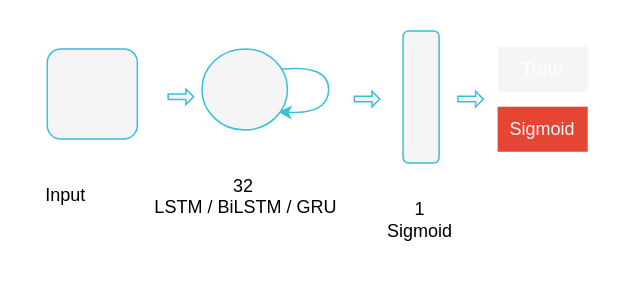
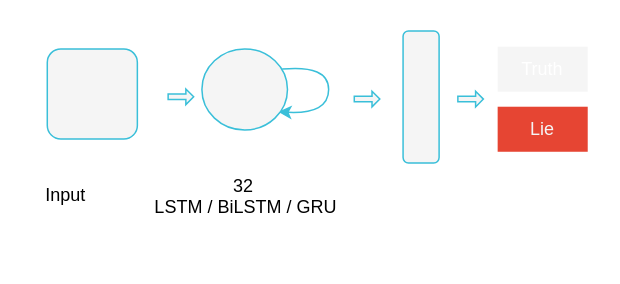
  <mxCell id="0" />
  <mxCell id="1" parent="0" />
  <mxCell id="2" value="" style="rounded=1;whiteSpace=wrap;html=1;fillColor=#F5F5F5;fontColor=#333333;strokeColor=#3ABFD9;" parent="1" vertex="1"><mxGeometry x="31" y="32" width="60" height="60" as="geometry" /></mxCell>
  <mxCell id="3" value="Input" style="text;html=1;align=center;verticalAlign=middle;resizable=0;points=[];autosize=1;strokeColor=none;fillColor=none;" parent="1" vertex="1"><mxGeometry x="20" y="116" width="45" height="27" as="geometry" /></mxCell>
  <mxCell id="4" value="" style="endArrow=classic;html=1;rounded=0;entryX=0.891;entryY=0.776;entryDx=0;entryDy=0;exitX=0.938;exitY=0.249;exitDx=0;exitDy=0;exitPerimeter=0;entryPerimeter=0;curved=1;strokeColor=#3ABFD9;" parent="1" source="5" target="5" edge="1"><mxGeometry width="50" height="50" relative="1" as="geometry"><mxPoint x="185" y="42.66" as="sourcePoint" /><mxPoint x="185.54" y="75.13" as="targetPoint" /><Array as="points"><mxPoint x="218.42" y="42.5" /><mxPoint x="218.42" y="75.5" /></Array></mxGeometry></mxCell>
  <mxCell id="5" value="" style="ellipse;whiteSpace=wrap;html=1;strokeColor=#3ABFD9;fillColor=#f5f5f5;" parent="1" vertex="1"><mxGeometry x="134" y="32" width="57" height="54" as="geometry" /></mxCell>
  <mxCell id="6" value="&lt;div&gt;&lt;span style=&quot;background-color: initial;&quot;&gt;32&amp;nbsp;&lt;/span&gt;&lt;/div&gt;&lt;div&gt;&lt;span style=&quot;background-color: initial;&quot;&gt;LSTM / BiLSTM / GRU&lt;/span&gt;&lt;br&gt;&lt;/div&gt;&lt;div&gt;&lt;br&gt;&lt;/div&gt;" style="text;html=1;align=center;verticalAlign=middle;resizable=0;points=[];autosize=1;strokeColor=none;fillColor=none;" parent="1" vertex="1"><mxGeometry x="92" y="109.5" width="141" height="57" as="geometry" /></mxCell>
  <mxCell id="7" value="" style="shape=flexArrow;endArrow=classic;html=1;rounded=0;strokeColor=#3ABFD9;fillColor=#F5F5F5;shadow=0;endWidth=5.717;endSize=1.398;width=3.7;" parent="1" edge="1"><mxGeometry width="50" height="50" relative="1" as="geometry"><mxPoint x="111" y="63.89" as="sourcePoint" /><mxPoint x="129" y="63.89" as="targetPoint" /></mxGeometry></mxCell>
  <mxCell id="8" value="" style="shape=flexArrow;endArrow=classic;html=1;rounded=0;strokeColor=#3ABFD9;fillColor=#F5F5F5;shadow=0;endWidth=5.717;endSize=1.398;width=3.7;" parent="1" edge="1"><mxGeometry width="50" height="50" relative="1" as="geometry"><mxPoint x="235" y="65.38" as="sourcePoint" /><mxPoint x="253" y="65.38" as="targetPoint" /></mxGeometry></mxCell>
  <mxCell id="9" value="" style="shape=flexArrow;endArrow=classic;html=1;rounded=0;strokeColor=#3ABFD9;fillColor=#F5F5F5;shadow=0;endWidth=5.717;endSize=1.398;width=3.7;" parent="1" edge="1"><mxGeometry width="50" height="50" relative="1" as="geometry"><mxPoint x="304" y="65.42" as="sourcePoint" /><mxPoint x="322" y="65.42" as="targetPoint" /></mxGeometry></mxCell>
  <mxCell id="10" value="&lt;font color=&quot;#ffffff&quot;&gt;Truth&lt;/font&gt;" style="rounded=0;whiteSpace=wrap;html=1;fillColor=#f5f5f5;strokeColor=none;" parent="1" vertex="1"><mxGeometry x="331" y="30.5" width="60" height="30" as="geometry" /></mxCell>
- <mxCell id="11" value="&lt;font color=&quot;#f5f5f5&quot;&gt;Sigmoid&lt;/font&gt;" style="rounded=0;whiteSpace=wrap;html=1;fillColor=#e64533;strokeColor=none;" parent="1" vertex="1"><mxGeometry x="331" y="70.5" width="60" height="30" as="geometry" /></mxCell>
+ <mxCell id="11" value="&lt;font color=&quot;#f5f5f5&quot;&gt;Lie&lt;/font&gt;" style="rounded=0;whiteSpace=wrap;html=1;fillColor=#e64533;strokeColor=none;" parent="1" vertex="1"><mxGeometry x="331" y="70.5" width="60" height="30" as="geometry" /></mxCell>
  <mxCell id="12" value="" style="rounded=1;whiteSpace=wrap;html=1;fillColor=#F5F5F5;fontColor=#333333;strokeColor=#3ABFD9;" parent="1" vertex="1"><mxGeometry x="268" y="20" width="24" height="88" as="geometry" /></mxCell>
- <mxCell id="13" value="&lt;div&gt;1&lt;/div&gt;&lt;div&gt;Sigmoid&lt;/div&gt;" style="text;html=1;align=center;verticalAlign=middle;resizable=0;points=[];autosize=1;strokeColor=none;fillColor=none;" parent="1" vertex="1"><mxGeometry x="247" y="124.5" width="63" height="42" as="geometry" /></mxCell>
